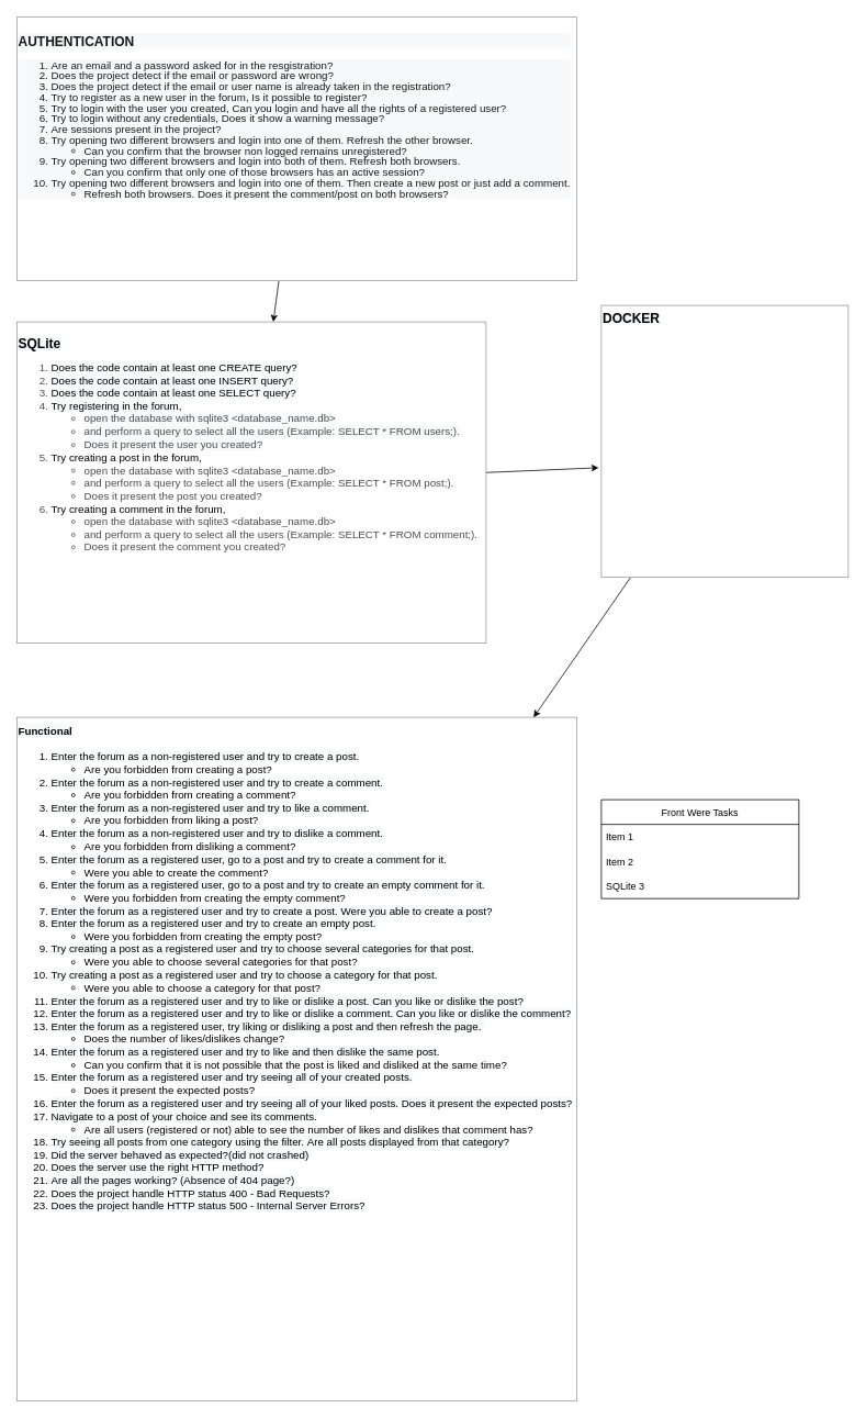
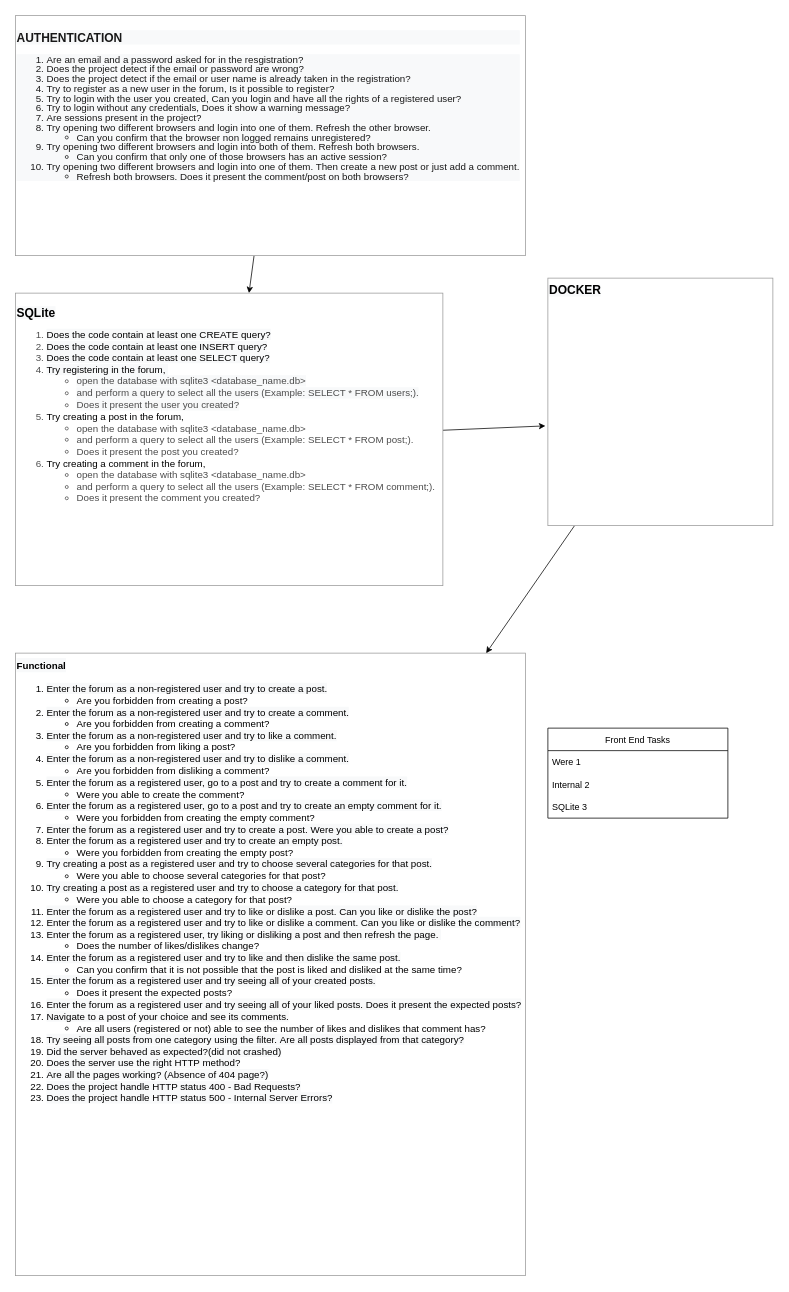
  <mxCell id="0" />
  <mxCell id="1" parent="0" />
- <mxCell id="2" value="Front Were Tasks" style="swimlane;fontStyle=0;childLayout=stackLayout;horizontal=1;startSize=30;horizontalStack=0;resizeParent=1;resizeParentMax=0;resizeLast=0;collapsible=1;marginBottom=0;" parent="1" vertex="1"><mxGeometry x="730" y="970" width="240" height="120" as="geometry" /></mxCell>
- <mxCell id="3" value="Item 1" style="text;strokeColor=none;fillColor=none;align=left;verticalAlign=middle;spacingLeft=4;spacingRight=4;overflow=hidden;points=[[0,0.5],[1,0.5]];portConstraint=eastwest;rotatable=0;" parent="2" vertex="1"><mxGeometry y="30" width="240" height="30" as="geometry" /></mxCell>
- <mxCell id="4" value="Item 2" style="text;strokeColor=none;fillColor=none;align=left;verticalAlign=middle;spacingLeft=4;spacingRight=4;overflow=hidden;points=[[0,0.5],[1,0.5]];portConstraint=eastwest;rotatable=0;" parent="2" vertex="1"><mxGeometry y="60" width="240" height="30" as="geometry" /></mxCell>
+ <mxCell id="2" value="Front End Tasks" style="swimlane;fontStyle=0;childLayout=stackLayout;horizontal=1;startSize=30;horizontalStack=0;resizeParent=1;resizeParentMax=0;resizeLast=0;collapsible=1;marginBottom=0;" parent="1" vertex="1"><mxGeometry x="730" y="970" width="240" height="120" as="geometry" /></mxCell>
+ <mxCell id="3" value="Were 1" style="text;strokeColor=none;fillColor=none;align=left;verticalAlign=middle;spacingLeft=4;spacingRight=4;overflow=hidden;points=[[0,0.5],[1,0.5]];portConstraint=eastwest;rotatable=0;" parent="2" vertex="1"><mxGeometry y="30" width="240" height="30" as="geometry" /></mxCell>
+ <mxCell id="4" value="Internal 2" style="text;strokeColor=none;fillColor=none;align=left;verticalAlign=middle;spacingLeft=4;spacingRight=4;overflow=hidden;points=[[0,0.5],[1,0.5]];portConstraint=eastwest;rotatable=0;" parent="2" vertex="1"><mxGeometry y="60" width="240" height="30" as="geometry" /></mxCell>
  <mxCell id="5" value="SQLite 3" style="text;strokeColor=none;fillColor=none;align=left;verticalAlign=middle;spacingLeft=4;spacingRight=4;overflow=hidden;points=[[0,0.5],[1,0.5]];portConstraint=eastwest;rotatable=0;" parent="2" vertex="1"><mxGeometry y="90" width="240" height="30" as="geometry" /></mxCell>
  <mxCell id="6" style="edgeStyle=none;html=1;fontSize=13;fontColor=#4D4D4D;" edge="1" parent="1" source="7" target="9"><mxGeometry relative="1" as="geometry" /></mxCell>
  <mxCell id="7" value="&lt;p style=&quot;line-height: 0.8 ; font-size: 13px&quot;&gt;&lt;/p&gt;&lt;div style=&quot;color: rgb(0 , 0 , 0) ; font-family: &amp;#34;helvetica&amp;#34; ; font-style: normal ; letter-spacing: normal ; text-indent: 0px ; text-transform: none ; word-spacing: 0px ; background-color: rgb(248 , 249 , 250)&quot;&gt;&lt;b&gt;&lt;font style=&quot;font-size: 16px&quot;&gt;AUTHENTICATION&lt;/font&gt;&lt;/b&gt;&lt;br style=&quot;font-size: 13px&quot;&gt;&lt;/div&gt;&lt;div style=&quot;color: rgb(0 , 0 , 0) ; font-family: &amp;#34;helvetica&amp;#34; ; font-style: normal ; font-weight: 400 ; letter-spacing: normal ; text-indent: 0px ; text-transform: none ; word-spacing: 0px ; background-color: rgb(248 , 249 , 250) ; font-size: 13px ; line-height: 1&quot;&gt;&lt;ol style=&quot;font-size: 13px&quot;&gt;&lt;li style=&quot;font-size: 13px&quot;&gt;&lt;div style=&quot;font-family: &amp;#34;helvetica&amp;#34; ; display: inline ; font-size: 13px&quot;&gt;Are an email and a password asked for in the resgistration?&lt;/div&gt;&lt;/li&gt;&lt;li style=&quot;font-size: 13px&quot;&gt;Does the project detect if the email or password are wrong?&lt;/li&gt;&lt;li style=&quot;font-size: 13px&quot;&gt;Does the project detect if the email or user name is already taken in the registration?&lt;/li&gt;&lt;li style=&quot;font-size: 13px&quot;&gt;Try to register as a new user in the forum,&amp;nbsp;Is it possible to register?&lt;/li&gt;&lt;li style=&quot;font-size: 13px&quot;&gt;Try to login with the user you created,&amp;nbsp;Can you login and have all the rights of a registered user?&lt;/li&gt;&lt;li style=&quot;font-size: 13px&quot;&gt;Try to login without any credentials,&amp;nbsp;Does it show a warning message?&lt;/li&gt;&lt;li style=&quot;font-size: 13px&quot;&gt;Are sessions present in the project?&lt;/li&gt;&lt;li style=&quot;font-size: 13px&quot;&gt;Try opening two different browsers and login into one of them. Refresh the other browser.&amp;nbsp;&lt;/li&gt;&lt;ul&gt;&lt;li&gt;Can you confirm that the browser non logged remains unregistered?&lt;/li&gt;&lt;/ul&gt;&lt;li style=&quot;font-size: 13px&quot;&gt;Try opening two different browsers and login into both of them. Refresh both browsers.&amp;nbsp;&lt;/li&gt;&lt;ul&gt;&lt;li&gt;Can you confirm that only one of those browsers has an active session?&lt;/li&gt;&lt;/ul&gt;&lt;li style=&quot;font-size: 13px&quot;&gt;Try opening two different browsers and login into one of them. Then create a new post or just add a comment.&lt;/li&gt;&lt;ul&gt;&lt;li&gt;Refresh both browsers.&amp;nbsp;Does it present the comment/post on both browsers?&lt;/li&gt;&lt;/ul&gt;&lt;/ol&gt;&lt;/div&gt;&lt;p style=&quot;font-size: 13px&quot;&gt;&lt;/p&gt;" style="strokeWidth=1;shadow=0;dashed=0;align=left;html=1;shape=mxgraph.mockup.forms.rrect;rSize=0;strokeColor=#999999;fillColor=#ffffff;recursiveResize=0;rounded=0;labelBackgroundColor=#ffffff;verticalAlign=top;textOpacity=90;fontSize=13;" vertex="1" parent="1"><mxGeometry x="20" y="20" width="680" height="320" as="geometry" /></mxCell>
  <mxCell id="8" style="edgeStyle=none;html=1;entryX=-0.011;entryY=0.597;entryDx=0;entryDy=0;entryPerimeter=0;fontSize=13;fontColor=#4D4D4D;" edge="1" parent="1" source="9" target="12"><mxGeometry relative="1" as="geometry" /></mxCell>
  <mxCell id="9" value="&lt;p style=&quot;line-height: 1 ; font-size: 12px&quot;&gt;&lt;span style=&quot;font-size: 16px ; color: rgb(0 , 0 , 0) ; background-color: rgb(248 , 249 , 250)&quot;&gt;&lt;b&gt;SQLite&lt;/b&gt;&lt;/span&gt;&lt;br&gt;&lt;/p&gt;&lt;p style=&quot;line-height: 1.3 ; font-size: 12px&quot;&gt;&lt;/p&gt;&lt;ol&gt;&lt;li&gt;&lt;span style=&quot;background-color: rgb(248 , 249 , 250)&quot;&gt;&lt;font color=&quot;#000000&quot; style=&quot;font-size: 13px&quot;&gt;Does the code contain at least one CREATE query?&lt;/font&gt;&lt;/span&gt;&lt;/li&gt;&lt;li&gt;&lt;span style=&quot;background-color: rgb(248 , 249 , 250)&quot;&gt;&lt;font color=&quot;#000000&quot; style=&quot;font-size: 13px&quot;&gt;Does the code contain at least one INSERT query?&lt;br style=&quot;padding: 0px ; margin: 0px&quot;&gt;&lt;/font&gt;&lt;/span&gt;&lt;/li&gt;&lt;li&gt;&lt;span style=&quot;background-color: rgb(248 , 249 , 250)&quot;&gt;&lt;font color=&quot;#000000&quot; style=&quot;font-size: 13px&quot;&gt;Does the code contain at least one SELECT query?&lt;br style=&quot;padding: 0px ; margin: 0px&quot;&gt;&lt;/font&gt;&lt;/span&gt;&lt;/li&gt;&lt;li&gt;&lt;span style=&quot;background-color: rgb(248 , 249 , 250)&quot;&gt;&lt;font color=&quot;#000000&quot; style=&quot;font-size: 13px&quot;&gt;Try registering in the forum,&amp;nbsp;&lt;/font&gt;&lt;/span&gt;&lt;/li&gt;&lt;ul&gt;&lt;li&gt;&lt;span style=&quot;background-color: rgb(248 , 249 , 250)&quot;&gt;open the database with sqlite3 &amp;lt;database_name.db&amp;gt;&lt;/span&gt;&lt;/li&gt;&lt;li&gt;&lt;span style=&quot;background-color: rgb(248 , 249 , 250)&quot;&gt;and perform a query to select all the users (Example: SELECT * FROM users;).&lt;/span&gt;&lt;/li&gt;&lt;li&gt;&lt;span style=&quot;background-color: rgb(248 , 249 , 250)&quot;&gt;Does it present the user you created?&lt;/span&gt;&lt;/li&gt;&lt;/ul&gt;&lt;li&gt;&lt;font color=&quot;#000000&quot; style=&quot;font-size: 13px&quot;&gt;Try creating a post in the forum,&amp;nbsp;&lt;/font&gt;&lt;/li&gt;&lt;ul&gt;&lt;li&gt;open the database with sqlite3 &amp;lt;database_name.db&amp;gt;&amp;nbsp;&lt;/li&gt;&lt;li&gt;and perform a query to select all the users (Example: SELECT * FROM post;).&lt;/li&gt;&lt;li&gt;Does it present the post you created?&lt;/li&gt;&lt;/ul&gt;&lt;li&gt;&lt;font color=&quot;#000000&quot; style=&quot;font-size: 13px&quot;&gt;Try creating a comment in the forum,&amp;nbsp;&lt;/font&gt;&lt;/li&gt;&lt;ul&gt;&lt;li&gt;open the database with sqlite3 &amp;lt;database_name.db&amp;gt;&amp;nbsp;&lt;/li&gt;&lt;li&gt;and perform a query to select all the users (Example: SELECT * FROM comment;).&amp;nbsp;&lt;/li&gt;&lt;li&gt;Does it present the comment you created?&lt;/li&gt;&lt;/ul&gt;&lt;/ol&gt;&lt;p&gt;&lt;/p&gt;&lt;p&gt;&lt;/p&gt;" style="strokeWidth=1;shadow=0;dashed=0;align=left;html=1;shape=mxgraph.mockup.forms.rrect;rSize=0;strokeColor=#999999;fillColor=#ffffff;recursiveResize=0;rounded=0;labelBackgroundColor=#ffffff;fontSize=13;fontColor=#4D4D4D;verticalAlign=top;" vertex="1" parent="1"><mxGeometry x="20" y="390" width="570" height="390" as="geometry" /></mxCell>
  <mxCell id="10" value="&lt;span style=&quot;color: rgb(0 , 0 , 0) ; background-color: rgb(248 , 249 , 250)&quot;&gt;&lt;font style=&quot;font-size: 13px&quot;&gt;&lt;b&gt;Functional&lt;/b&gt;&lt;br&gt;&lt;ol&gt;&lt;li&gt;&lt;span style=&quot;color: rgb(0 , 0 , 0) ; background-color: rgb(248 , 249 , 250)&quot;&gt;Enter the forum as a non-registered user and try to create a post.&lt;/span&gt;&lt;/li&gt;&lt;ul&gt;&lt;li&gt;Are you forbidden from creating a post?&lt;/li&gt;&lt;/ul&gt;&lt;li&gt;&lt;span style=&quot;color: rgb(0 , 0 , 0) ; background-color: rgb(248 , 249 , 250)&quot;&gt;Enter the forum as a non-registered user and try to create a comment.&lt;/span&gt;&lt;/li&gt;&lt;ul&gt;&lt;li&gt;Are you forbidden from creating a comment?&lt;/li&gt;&lt;/ul&gt;&lt;li&gt;&lt;span style=&quot;color: rgb(0 , 0 , 0) ; background-color: rgb(248 , 249 , 250)&quot;&gt;Enter the forum as a non-registered user and try to like a comment.&lt;/span&gt;&lt;/li&gt;&lt;ul&gt;&lt;li&gt;Are you forbidden from liking a post?&lt;/li&gt;&lt;/ul&gt;&lt;li&gt;&lt;span style=&quot;color: rgb(0 , 0 , 0) ; background-color: rgb(248 , 249 , 250)&quot;&gt;Enter the forum as a non-registered user and try to dislike a comment.&lt;/span&gt;&lt;/li&gt;&lt;ul&gt;&lt;li&gt;Are you forbidden from disliking a comment?&lt;/li&gt;&lt;/ul&gt;&lt;li&gt;&lt;span style=&quot;color: rgb(0 , 0 , 0) ; background-color: rgb(248 , 249 , 250)&quot;&gt;Enter the forum as a registered user, go to a post and try to create a comment for it.&lt;/span&gt;&lt;/li&gt;&lt;ul&gt;&lt;li&gt;Were you able to create the comment?&lt;/li&gt;&lt;/ul&gt;&lt;li&gt;&lt;span style=&quot;color: rgb(0 , 0 , 0) ; background-color: rgb(248 , 249 , 250)&quot;&gt;Enter the forum as a registered user, go to a post and try to create an empty comment for it.&lt;/span&gt;&lt;/li&gt;&lt;ul&gt;&lt;li&gt;Were you forbidden from creating the empty comment?&lt;/li&gt;&lt;/ul&gt;&lt;li&gt;&lt;span style=&quot;color: rgb(0 , 0 , 0) ; background-color: rgb(248 , 249 , 250)&quot;&gt;Enter the forum as a registered user and try to create a post.&amp;nbsp;&lt;/span&gt;&lt;span style=&quot;color: rgb(0 , 0 , 0) ; background-color: rgb(248 , 249 , 250)&quot;&gt;Were you able to create a post?&lt;/span&gt;&lt;/li&gt;&lt;li&gt;&lt;span style=&quot;color: rgb(0 , 0 , 0) ; background-color: rgb(248 , 249 , 250)&quot;&gt;Enter the forum as a registered user and try to create an empty post.&lt;/span&gt;&lt;/li&gt;&lt;ul&gt;&lt;li&gt;Were you forbidden from creating the empty post?&lt;/li&gt;&lt;/ul&gt;&lt;li&gt;&lt;span style=&quot;color: rgb(0 , 0 , 0) ; background-color: rgb(248 , 249 , 250)&quot;&gt;Try creating a post as a registered user and try to choose several categories for that post.&lt;/span&gt;&lt;/li&gt;&lt;ul&gt;&lt;li&gt;Were you able to choose several categories for that post?&lt;/li&gt;&lt;/ul&gt;&lt;li&gt;&lt;span style=&quot;color: rgb(0 , 0 , 0) ; background-color: rgb(248 , 249 , 250)&quot;&gt;Try creating a post as a registered user and try to choose a category for that post.&lt;/span&gt;&lt;/li&gt;&lt;ul&gt;&lt;li&gt;Were you able to choose a category for that post?&lt;/li&gt;&lt;/ul&gt;&lt;li&gt;&lt;span style=&quot;color: rgb(0 , 0 , 0) ; background-color: rgb(248 , 249 , 250)&quot;&gt;Enter the forum as a registered user and try to like or dislike a post.&amp;nbsp;&lt;/span&gt;&lt;span style=&quot;color: rgb(0 , 0 , 0) ; background-color: rgb(248 , 249 , 250)&quot;&gt;Can you like or dislike the post?&lt;/span&gt;&lt;/li&gt;&lt;li&gt;&lt;span style=&quot;color: rgb(0 , 0 , 0) ; background-color: rgb(248 , 249 , 250)&quot;&gt;Enter the forum as a registered user and try to like or dislike a comment.&amp;nbsp;&lt;/span&gt;&lt;span style=&quot;color: rgb(0 , 0 , 0) ; background-color: rgb(248 , 249 , 250)&quot;&gt;Can you like or dislike the comment?&lt;/span&gt;&lt;/li&gt;&lt;li&gt;&lt;span style=&quot;color: rgb(0 , 0 , 0) ; background-color: rgb(248 , 249 , 250)&quot;&gt;Enter the forum as a registered user, try liking or disliking a post and then refresh the page.&amp;nbsp;&lt;/span&gt;&lt;/li&gt;&lt;ul&gt;&lt;li&gt;Does the number of likes/dislikes change?&lt;/li&gt;&lt;/ul&gt;&lt;li&gt;&lt;span style=&quot;color: rgb(0 , 0 , 0) ; background-color: rgb(248 , 249 , 250)&quot;&gt;Enter the forum as a registered user and try to like and then dislike the same post.&lt;/span&gt;&lt;/li&gt;&lt;ul&gt;&lt;li&gt;Can you confirm that it is not possible that the post is liked and disliked at the same time?&lt;/li&gt;&lt;/ul&gt;&lt;li&gt;&lt;span style=&quot;color: rgb(0 , 0 , 0) ; background-color: rgb(248 , 249 , 250)&quot;&gt;Enter the forum as a registered user and try seeing all of your created posts.&lt;/span&gt;&lt;/li&gt;&lt;ul&gt;&lt;li&gt;Does it present the expected posts?&lt;/li&gt;&lt;/ul&gt;&lt;li&gt;&lt;span style=&quot;color: rgb(0 , 0 , 0) ; background-color: rgb(248 , 249 , 250)&quot;&gt;Enter the forum as a registered user and try seeing all of your liked posts.&amp;nbsp;&lt;/span&gt;&lt;span style=&quot;color: rgb(0 , 0 , 0) ; background-color: rgb(248 , 249 , 250)&quot;&gt;Does it present the expected posts?&lt;/span&gt;&lt;/li&gt;&lt;li&gt;&lt;span style=&quot;color: rgb(0 , 0 , 0) ; background-color: rgb(248 , 249 , 250)&quot;&gt;Navigate to a post of your choice and see its comments.&lt;/span&gt;&lt;/li&gt;&lt;ul&gt;&lt;li&gt;Are all users (registered or not) able to see the number of likes and dislikes that comment has?&lt;/li&gt;&lt;/ul&gt;&lt;li&gt;&lt;span style=&quot;color: rgb(0 , 0 , 0) ; background-color: rgb(248 , 249 , 250)&quot;&gt;Try seeing all posts from one category using the filter.&amp;nbsp;&lt;/span&gt;&lt;span style=&quot;color: rgb(0 , 0 , 0) ; background-color: rgb(248 , 249 , 250)&quot;&gt;Are all posts displayed from that category?&lt;/span&gt;&lt;/li&gt;&lt;li&gt;&lt;span style=&quot;color: rgb(0 , 0 , 0) ; background-color: rgb(248 , 249 , 250)&quot;&gt;Did the server behaved as expected?(did not crashed)&lt;/span&gt;&lt;/li&gt;&lt;li&gt;&lt;span style=&quot;color: rgb(0 , 0 , 0) ; background-color: rgb(248 , 249 , 250)&quot;&gt;Does the server use the right HTTP method?&lt;/span&gt;&lt;/li&gt;&lt;li&gt;&lt;span style=&quot;color: rgb(0 , 0 , 0) ; background-color: rgb(248 , 249 , 250)&quot;&gt;Are all the pages working? (Absence of 404 page?)&lt;/span&gt;&lt;/li&gt;&lt;li&gt;&lt;span style=&quot;color: rgb(0 , 0 , 0) ; background-color: rgb(248 , 249 , 250)&quot;&gt;Does the project handle HTTP status 400 - Bad Requests?&lt;/span&gt;&lt;/li&gt;&lt;li&gt;&lt;span style=&quot;color: rgb(0 , 0 , 0) ; background-color: rgb(248 , 249 , 250)&quot;&gt;Does the project handle HTTP status 500 - Internal Server Errors?&lt;/span&gt;&lt;/li&gt;&lt;/ol&gt;&lt;/font&gt;&lt;/span&gt;" style="strokeWidth=1;shadow=0;dashed=0;align=left;html=1;shape=mxgraph.mockup.forms.rrect;rSize=0;strokeColor=#999999;fillColor=#ffffff;recursiveResize=0;rounded=0;labelBackgroundColor=#ffffff;fontSize=17;fontColor=#4D4D4D;verticalAlign=top;" vertex="1" parent="1"><mxGeometry x="20" y="870" width="680" height="830" as="geometry" /></mxCell>
  <mxCell id="11" style="edgeStyle=none;html=1;fontSize=13;fontColor=#4D4D4D;" edge="1" parent="1" source="12" target="10"><mxGeometry relative="1" as="geometry" /></mxCell>
  <mxCell id="12" value="&lt;span style=&quot;color: rgb(0 , 0 , 0) ; font-family: &amp;#34;helvetica&amp;#34; ; background-color: rgb(248 , 249 , 250)&quot;&gt;&lt;b&gt;&lt;font style=&quot;font-size: 16px&quot;&gt;DOCKER&lt;/font&gt;&lt;/b&gt;&lt;/span&gt;" style="strokeWidth=1;shadow=0;dashed=0;align=left;html=1;shape=mxgraph.mockup.forms.rrect;rSize=0;strokeColor=#999999;fillColor=#ffffff;recursiveResize=0;rounded=0;labelBackgroundColor=#ffffff;fontSize=13;fontColor=#4D4D4D;verticalAlign=top;" vertex="1" parent="1"><mxGeometry x="730" y="370" width="300" height="330" as="geometry" /></mxCell>
